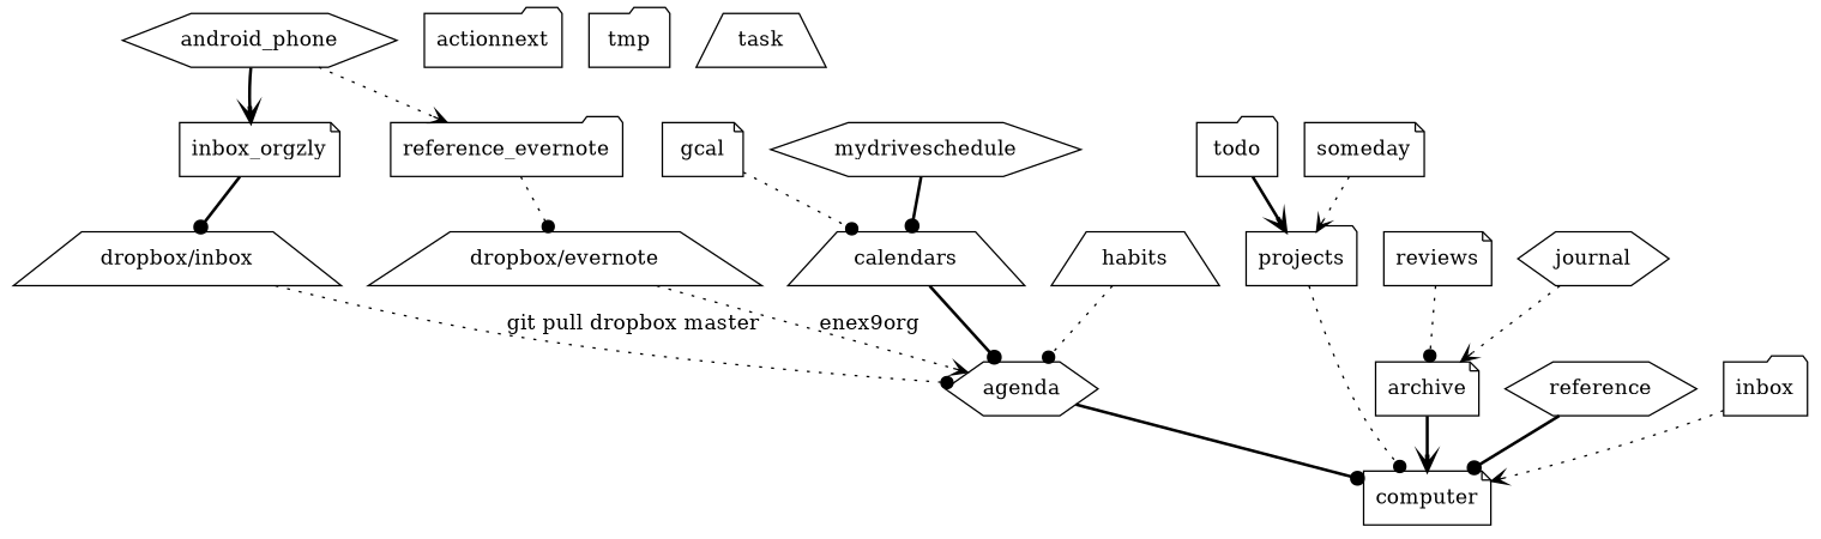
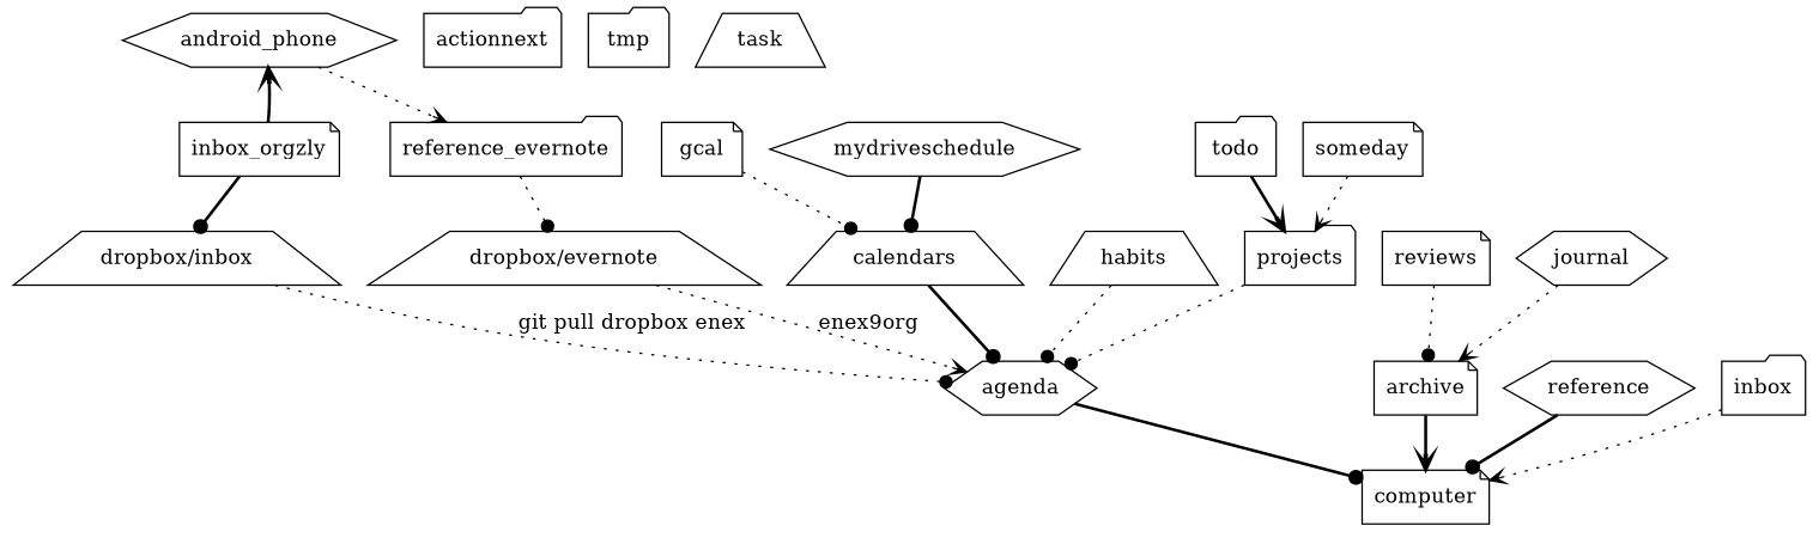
  digraph {
    node [shape=note]
    edge [arrowhead=dot style=dotted]
    n1 [label=android_phone shape=hexagon]
    inbox_orgzly
    reference_evernote [shape=folder]
    n4 [label="dropbox/inbox" shape=trapezium]
    n5 [label="dropbox/evernote" shape=trapezium]
    calendars [shape=trapezium]
    agenda [shape=hexagon]
    computer
    projects [shape=folder]
    archive
    reference [shape=hexagon]
    habits [shape=trapezium]
    todo [shape=folder]
    someday
    gcal
    reviews
    journal [shape=hexagon]
    inbox [shape=folder]
    actionnext [shape=folder]
    tmp [shape=folder]
    task [shape=trapezium]
    mydriveschedule [shape=hexagon]
-   n1 -> inbox_orgzly [arrowhead=vee style=bold]
+   inbox_orgzly -> n1 [arrowhead=vee style=bold]
    n1 -> reference_evernote [arrowhead=vee]
    inbox_orgzly -> n4 [style=bold]
    reference_evernote -> n5
-   n4 -> agenda [label="git pull dropbox master"]
+   n4 -> agenda [label="git pull dropbox enex"]
    n5 -> agenda [arrowhead=vee label=enex9org]
    calendars -> agenda [style=bold]
    agenda -> computer [style=bold]
-   projects -> computer
+   projects -> agenda
    archive -> computer [arrowhead=vee style=bold]
    reference -> computer [style=bold]
    habits -> agenda
    todo -> projects [arrowhead=vee style=bold]
    someday -> projects [arrowhead=vee]
    gcal -> calendars
    reviews -> archive
    journal -> archive [arrowhead=vee]
    inbox -> computer [arrowhead=vee]
    mydriveschedule -> calendars [style=bold]
  }
